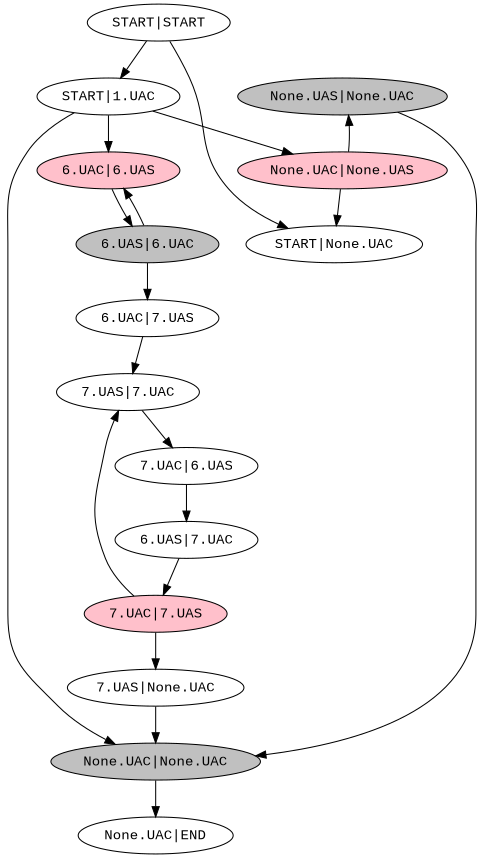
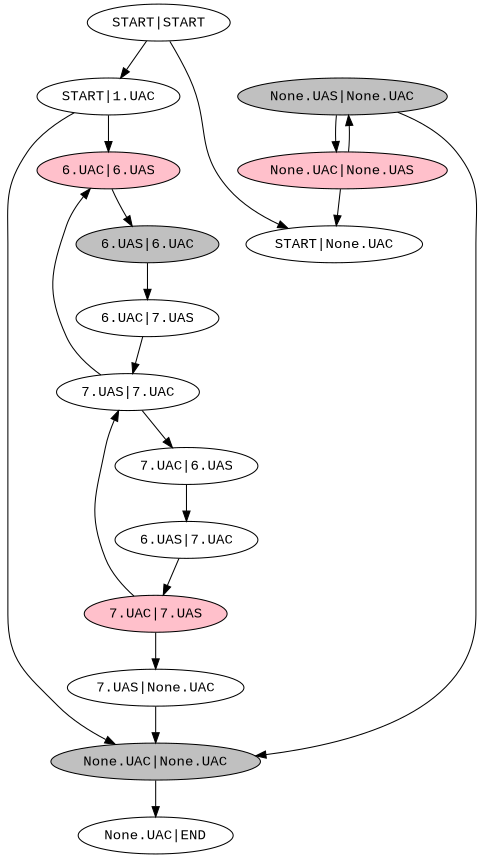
  strict digraph {
    fontname="Liberation Mono"
    node [fontname="Liberation Mono"]
    edge [fontname="Liberation Mono"]
    "6.UAC|6.UAS" [fillcolor=pink style=filled]
    "6.UAS|6.UAC" [fillcolor=grey style=filled]
    "6.UAC|7.UAS"
    "7.UAS|7.UAC"
    "None.UAS|None.UAC" [fillcolor=grey style=filled]
    "None.UAC|None.UAS" [fillcolor=pink style=filled]
    "None.UAC|None.UAC" [fillcolor=grey style=filled]
    "START|None.UAC"
    "None.UAC|END"
    "7.UAC|6.UAS"
    "6.UAS|7.UAC"
    "7.UAC|7.UAS" [fillcolor=pink style=filled]
    "7.UAS|None.UAC"
    "START|1.UAC"
    "START|START"
    "6.UAC|6.UAS" -> "6.UAS|6.UAC"
-   "6.UAS|6.UAC" -> "6.UAC|6.UAS"
+   "7.UAS|7.UAC" -> "6.UAC|6.UAS"
    "6.UAS|6.UAC" -> "6.UAC|7.UAS"
    "6.UAC|7.UAS" -> "7.UAS|7.UAC"
    "7.UAS|7.UAC" -> "7.UAC|6.UAS"
-   "START|1.UAC" -> "None.UAC|None.UAS"
+   "None.UAS|None.UAC" -> "None.UAC|None.UAS"
    "None.UAS|None.UAC" -> "None.UAC|None.UAC"
    "None.UAC|None.UAS" -> "None.UAS|None.UAC"
    "None.UAC|None.UAS" -> "START|None.UAC"
    "None.UAC|None.UAC" -> "None.UAC|END"
    "7.UAC|6.UAS" -> "6.UAS|7.UAC"
    "6.UAS|7.UAC" -> "7.UAC|7.UAS"
    "7.UAC|7.UAS" -> "7.UAS|7.UAC"
    "7.UAC|7.UAS" -> "7.UAS|None.UAC"
    "7.UAS|None.UAC" -> "None.UAC|None.UAC"
    "START|1.UAC" -> "6.UAC|6.UAS"
    "START|1.UAC" -> "None.UAC|None.UAC"
    "START|START" -> "START|None.UAC"
    "START|START" -> "START|1.UAC"
  }
